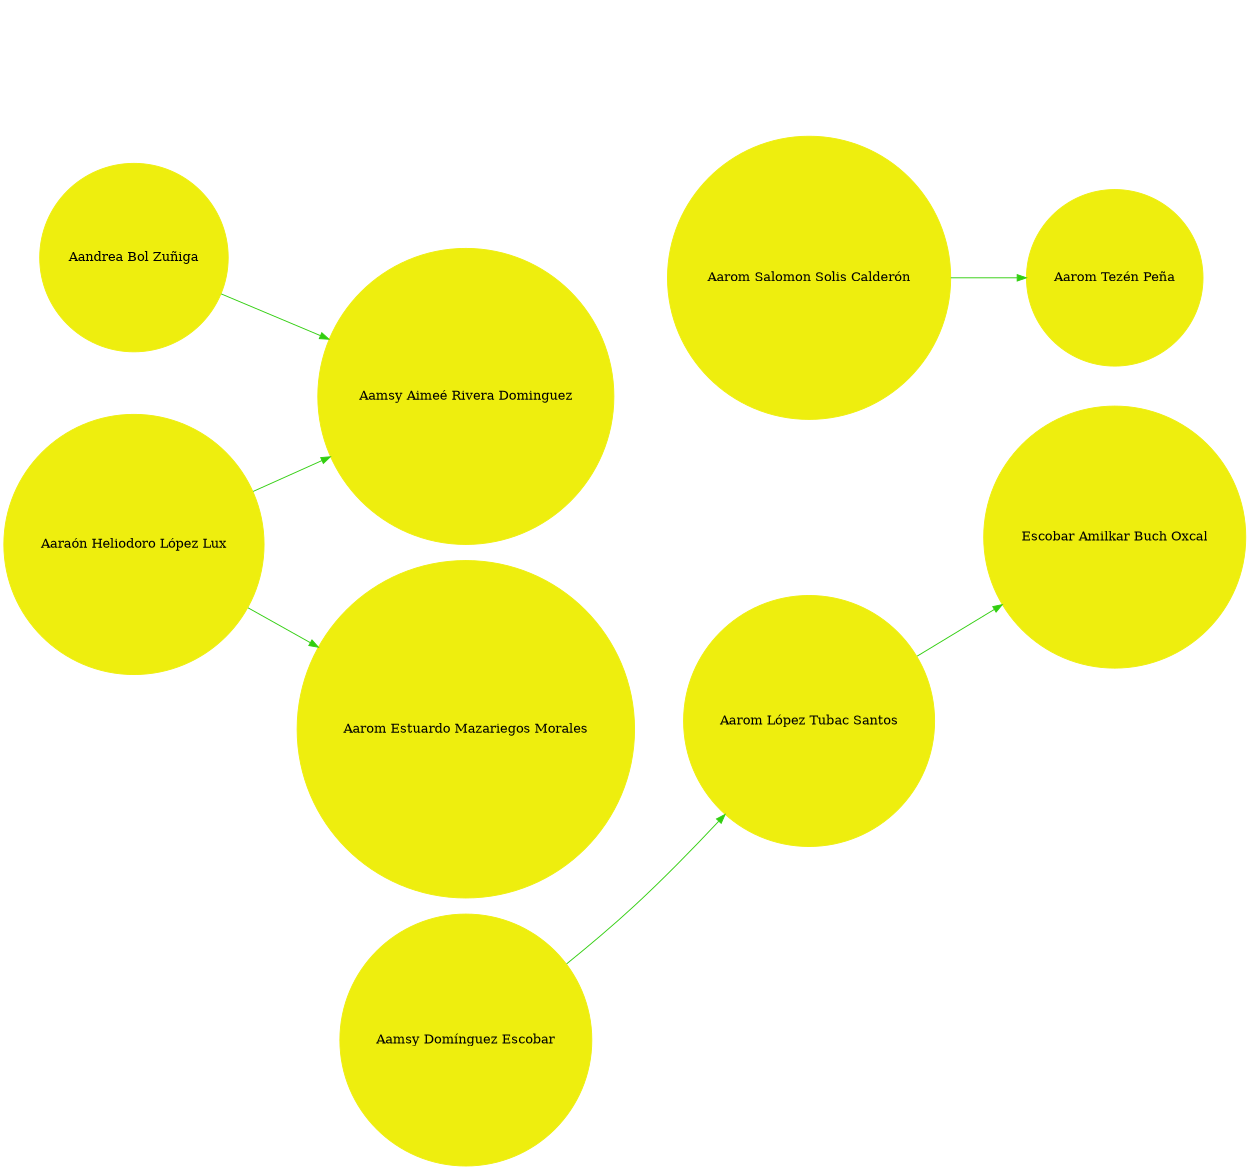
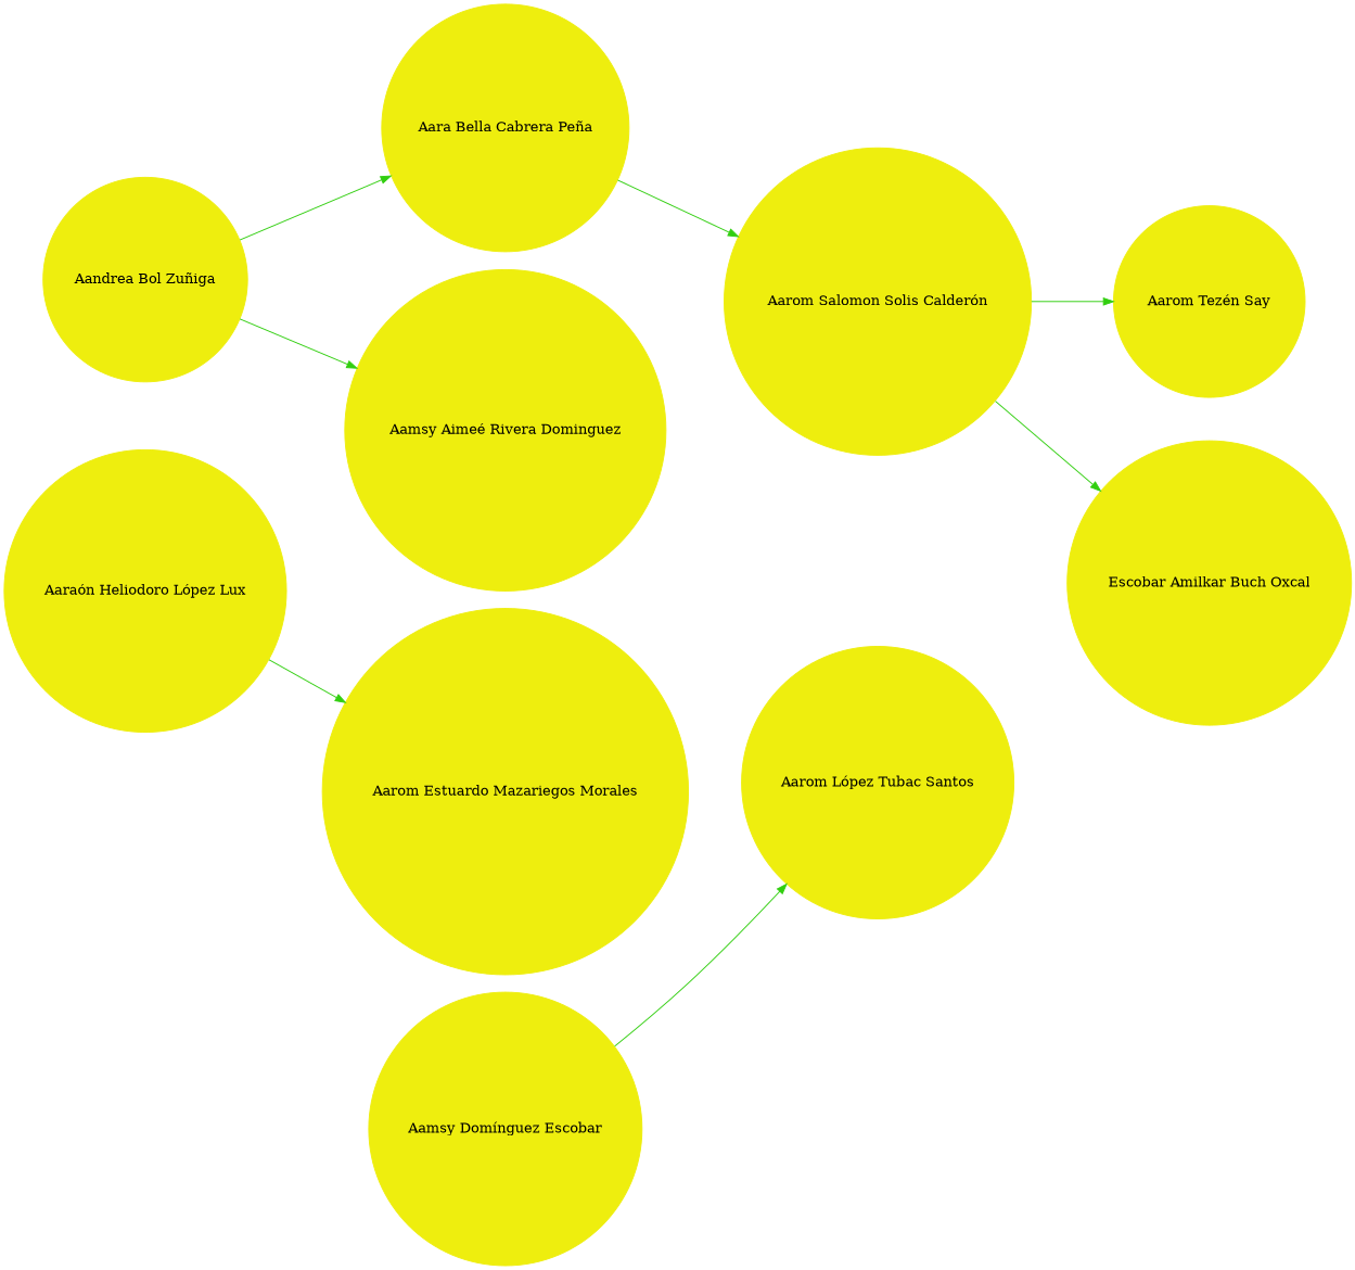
  digraph {
    rankdir=LR
    node [color="#EEEEE" fillcolor="#EEEEE" shape=circle style=filled]
    edge [color="#31CEFO"]
    n1 [label="Escobar Amilkar Buch Oxcal"]
-   n2 [label="Aarom Tezén Peña"]
+   n2 [label="Aarom Tezén Say"]
    n3 [label="Aarom Salomon Solis Calderón"]
    n4 [label="Aarom López Tubac Santos"]
    n5 [label="Aamsy Domínguez Escobar"]
+   n6 [label="Aara Bella Cabrera Peña"]
    n7 [label="Aamsy Aimeé Rivera Dominguez"]
    n8 [label="Aarom Estuardo Mazariegos Morales"]
    n9 [label="Aaraón Heliodoro López Lux"]
    n10 [label="Aandrea Bol Zuñiga"]
-   n4 -> n1
+   n3 -> n1
    n3 -> n2
    n5 -> n4
-   n9 -> n7
+   n6 -> n3
    n9 -> n8
+   n10 -> n6
    n10 -> n7
  }
